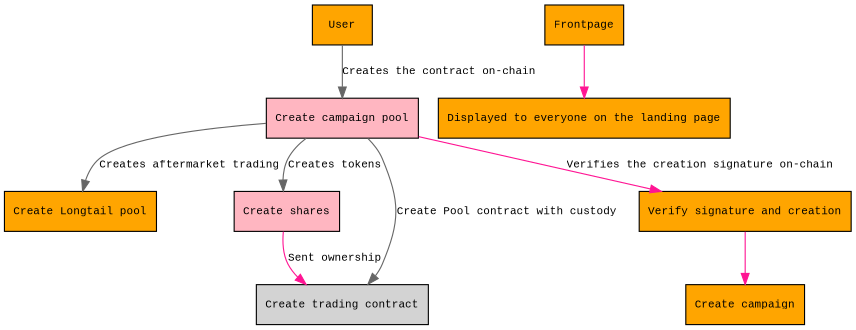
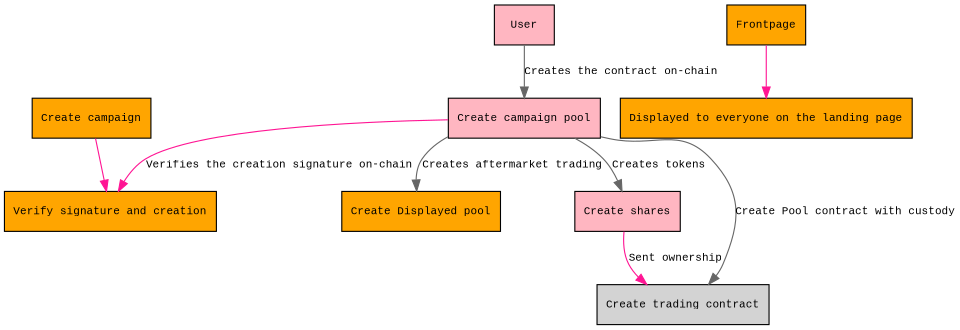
  strict digraph {
    compound=true
    fontname="Liberation Mono"
    fontsize=10
    node [fillcolor=orange fontname="Liberation Mono" fontsize=10 shape=record style=filled]
    edge [color=gray40 fontname="Liberation Mono" fontsize=10]
    "Create campaign pool" [fillcolor=lightpink]
-   "Create Longtail pool"
+   "Create Longtail pool" [label="Create Displayed pool"]
    "Create shares" [fillcolor=lightpink]
    "Create trading contract" [fillcolor=lightgrey]
    "Verify signature and creation"
    "Create campaign"
    Frontpage
    "Displayed to everyone on the landing page"
-   User
+   User [fillcolor=lightpink]
    subgraph sub_1 {
      bgcolor=lightgrey
      label=Contract
      style=filled
      "Create campaign pool"
      "Create Longtail pool"
      "Create shares"
      "Create trading contract"
    }
    subgraph sub_2 {
      bgcolor=lightgrey
      label=Website
      style=filled
      "Verify signature and creation"
      "Create campaign"
      Frontpage
    }
    "Create campaign pool" -> "Create Longtail pool" [label="Creates aftermarket trading"]
    "Create campaign pool" -> "Create shares" [label="Creates tokens"]
    "Create campaign pool" -> "Create trading contract" [label="Create Pool contract with custody"]
    "Create campaign pool" -> "Verify signature and creation" [color=deeppink label="Verifies the creation signature on-chain"]
    "Create shares" -> "Create trading contract" [color=deeppink label="Sent ownership"]
-   "Verify signature and creation" -> "Create campaign" [color=deeppink]
+   "Create campaign" -> "Verify signature and creation" [color=deeppink]
    Frontpage -> "Displayed to everyone on the landing page" [color=deeppink]
    User -> "Create campaign pool" [label="Creates the contract on-chain"]
  }
